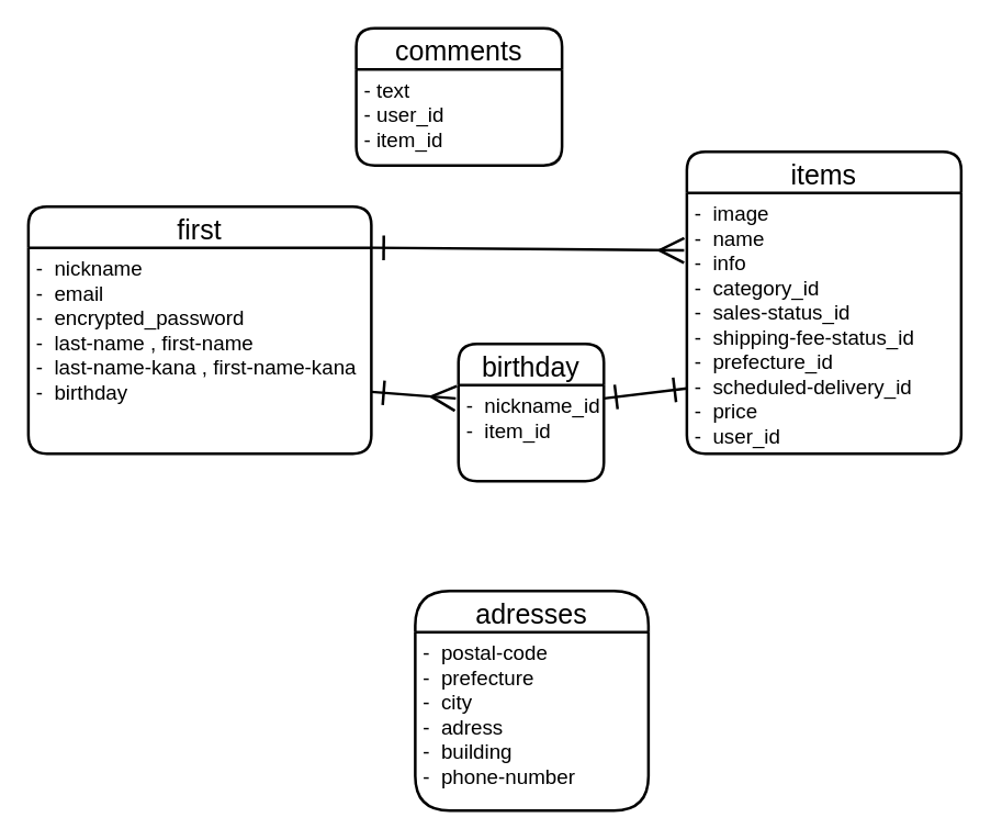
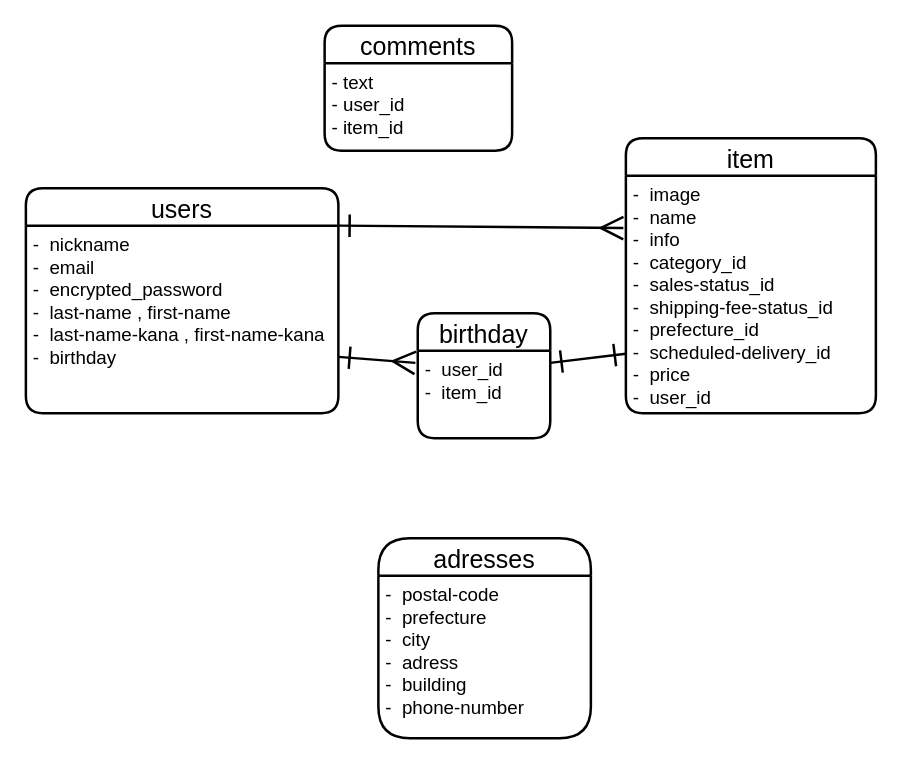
  <mxCell id="0" />
  <mxCell id="1" parent="0" />
- <mxCell id="2" value="first" style="swimlane;childLayout=stackLayout;horizontal=1;startSize=30;horizontalStack=0;rounded=1;fontSize=20;fontStyle=0;strokeWidth=2;resizeParent=0;resizeLast=1;shadow=0;dashed=0;align=center;" vertex="1" parent="1"><mxGeometry x="20" y="150" width="250" height="180" as="geometry" /></mxCell>
+ <mxCell id="2" value="users" style="swimlane;childLayout=stackLayout;horizontal=1;startSize=30;horizontalStack=0;rounded=1;fontSize=20;fontStyle=0;strokeWidth=2;resizeParent=0;resizeLast=1;shadow=0;dashed=0;align=center;" vertex="1" parent="1"><mxGeometry x="20" y="150" width="250" height="180" as="geometry" /></mxCell>
  <mxCell id="3" value="-  nickname     &#10;-  email    &#10;-  encrypted_password    &#10;-  last-name , first-name&#10;-  last-name-kana , first-name-kana  &#10;-  birthday&#10;" style="align=left;strokeColor=none;fillColor=none;spacingLeft=4;fontSize=15;verticalAlign=top;resizable=0;rotatable=0;part=1;" vertex="1" parent="2"><mxGeometry y="30" width="250" height="150" as="geometry" /></mxCell>
- <mxCell id="4" value="items" style="swimlane;childLayout=stackLayout;horizontal=1;startSize=30;horizontalStack=0;rounded=1;fontSize=20;fontStyle=0;strokeWidth=2;resizeParent=0;resizeLast=1;shadow=0;dashed=0;align=center;" vertex="1" parent="1"><mxGeometry x="500" y="110" width="200" height="220" as="geometry" /></mxCell>
+ <mxCell id="4" value="item" style="swimlane;childLayout=stackLayout;horizontal=1;startSize=30;horizontalStack=0;rounded=1;fontSize=20;fontStyle=0;strokeWidth=2;resizeParent=0;resizeLast=1;shadow=0;dashed=0;align=center;" vertex="1" parent="1"><mxGeometry x="500" y="110" width="200" height="220" as="geometry" /></mxCell>
  <mxCell id="5" value="-  image&#10;-  name&#10;-  info&#10;-  category_id    &#10;-  sales-status_id&#10;-  shipping-fee-status_id&#10;-  prefecture_id&#10;-  scheduled-delivery_id&#10;-  price&#10;-  user_id&#10;" style="align=left;strokeColor=none;fillColor=none;spacingLeft=4;fontSize=15;verticalAlign=top;resizable=0;rotatable=0;part=1;" vertex="1" parent="4"><mxGeometry y="30" width="200" height="190" as="geometry" /></mxCell>
  <mxCell id="6" value="comments" style="swimlane;childLayout=stackLayout;horizontal=1;startSize=30;horizontalStack=0;rounded=1;fontSize=20;fontStyle=0;strokeWidth=2;resizeParent=0;resizeLast=1;shadow=0;dashed=0;align=center;" vertex="1" parent="1"><mxGeometry x="259" y="20" width="150" height="100" as="geometry" /></mxCell>
  <mxCell id="7" value="- text&#10;- user_id&#10;- item_id" style="align=left;strokeColor=none;fillColor=none;spacingLeft=4;fontSize=15;verticalAlign=top;resizable=0;rotatable=0;part=1;" vertex="1" parent="6"><mxGeometry y="30" width="150" height="70" as="geometry" /></mxCell>
  <mxCell id="8" value="adresses" style="swimlane;childLayout=stackLayout;horizontal=1;startSize=30;horizontalStack=0;rounded=1;fontSize=20;fontStyle=0;strokeWidth=2;resizeParent=0;resizeLast=1;shadow=0;dashed=0;align=center;arcSize=28;" vertex="1" parent="1"><mxGeometry x="302" y="430" width="170" height="160" as="geometry" /></mxCell>
  <mxCell id="9" value="-  postal-code&#10;-  prefecture&#10;-  city&#10;-  adress &#10;-  building&#10;-  phone-number&#10;&#10;" style="align=left;strokeColor=none;fillColor=none;spacingLeft=4;fontSize=15;verticalAlign=top;resizable=0;rotatable=0;part=1;" vertex="1" parent="8"><mxGeometry y="30" width="170" height="130" as="geometry" /></mxCell>
  <mxCell id="10" style="edgeStyle=none;html=1;fontSize=20;startArrow=ERone;startFill=0;endArrow=ERmany;endFill=0;verticalAlign=middle;strokeWidth=2;endSize=15;startSize=15;entryX=-0.01;entryY=0.221;entryDx=0;entryDy=0;entryPerimeter=0;exitX=1;exitY=0;exitDx=0;exitDy=0;" edge="1" parent="1" source="3" target="5"><mxGeometry x="100" y="40" as="geometry"><mxPoint x="270" y="162.109" as="sourcePoint" /><mxPoint x="410" y="160" as="targetPoint" /></mxGeometry></mxCell>
  <mxCell id="11" value="birthday" style="swimlane;childLayout=stackLayout;horizontal=1;startSize=30;horizontalStack=0;rounded=1;fontSize=20;fontStyle=0;strokeWidth=2;resizeParent=0;resizeLast=1;shadow=0;dashed=0;align=center;" vertex="1" parent="1"><mxGeometry x="333.5" y="250" width="106" height="100" as="geometry" /></mxCell>
- <mxCell id="12" value="-  nickname_id&#10;-  item_id" style="align=left;strokeColor=none;fillColor=none;spacingLeft=4;fontSize=15;verticalAlign=top;resizable=0;rotatable=0;part=1;" vertex="1" parent="11"><mxGeometry y="30" width="106" height="70" as="geometry" /></mxCell>
+ <mxCell id="12" value="-  user_id&#10;-  item_id" style="align=left;strokeColor=none;fillColor=none;spacingLeft=4;fontSize=15;verticalAlign=top;resizable=0;rotatable=0;part=1;" vertex="1" parent="11"><mxGeometry y="30" width="106" height="70" as="geometry" /></mxCell>
  <mxCell id="13" style="edgeStyle=none;html=1;fontSize=20;startArrow=ERone;startFill=0;endArrow=ERmany;endFill=0;verticalAlign=middle;strokeWidth=2;endSize=15;startSize=15;entryX=-0.018;entryY=0.14;entryDx=0;entryDy=0;entryPerimeter=0;exitX=1;exitY=0.7;exitDx=0;exitDy=0;exitPerimeter=0;" edge="1" parent="1" source="3" target="12"><mxGeometry x="110" y="50" as="geometry"><mxPoint x="280" y="190" as="sourcePoint" /><mxPoint x="508" y="191.99" as="targetPoint" /></mxGeometry></mxCell>
  <mxCell id="14" style="edgeStyle=none;html=1;entryX=0;entryY=0.75;entryDx=0;entryDy=0;fontSize=15;startArrow=ERone;startFill=0;endArrow=ERone;endFill=0;startSize=15;endSize=15;strokeWidth=2;verticalAlign=middle;exitX=1;exitY=0.14;exitDx=0;exitDy=0;exitPerimeter=0;" edge="1" parent="1" source="12" target="5"><mxGeometry relative="1" as="geometry"><mxPoint x="398.335" y="340" as="sourcePoint" /><mxPoint x="401.97" y="408.08" as="targetPoint" /></mxGeometry></mxCell>
